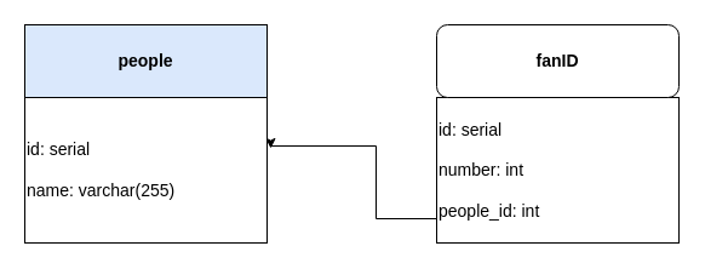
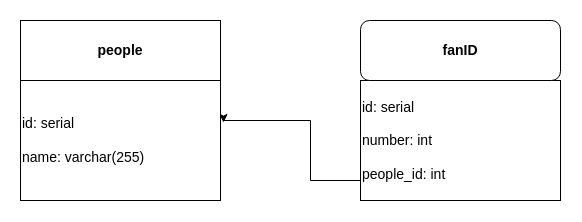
  <mxCell id="0" />
  <mxCell id="1" parent="0" />
  <mxCell id="2" value="" style="edgeStyle=orthogonalEdgeStyle;rounded=0;orthogonalLoop=1;jettySize=auto;html=1;exitX=0;exitY=0.65;exitDx=0;exitDy=0;exitPerimeter=0;entryX=1.015;entryY=0.35;entryDx=0;entryDy=0;entryPerimeter=0;" edge="1" parent="1" source="3" target="5"><mxGeometry relative="1" as="geometry"><mxPoint x="280" y="120" as="targetPoint" /><Array as="points"><mxPoint x="360" y="180" /><mxPoint x="310" y="180" /><mxPoint x="310" y="120" /><mxPoint x="223" y="120" /></Array></mxGeometry></mxCell>
  <mxCell id="3" value="&lt;font style=&quot;font-size: 14px&quot;&gt;id: serial&lt;br&gt;&lt;br&gt;number: int&lt;br&gt;&lt;br&gt;people_id: int&lt;br&gt;&lt;/font&gt;" style="rounded=0;whiteSpace=wrap;html=1;align=left;" vertex="1" parent="1"><mxGeometry x="360" y="80" width="200" height="120" as="geometry" /></mxCell>
  <mxCell id="4" value="&lt;b&gt;&lt;font style=&quot;font-size: 14px&quot;&gt;fanID&lt;/font&gt;&lt;/b&gt;" style="whiteSpace=wrap;html=1;rounded=1;" vertex="1" parent="1"><mxGeometry x="360" y="20" width="200" height="60" as="geometry" /></mxCell>
  <mxCell id="5" value="&lt;font style=&quot;font-size: 14px&quot;&gt;id: serial&lt;br&gt;&lt;br&gt;name: varchar(255)&lt;/font&gt;" style="rounded=0;whiteSpace=wrap;html=1;align=left;" vertex="1" parent="1"><mxGeometry x="20" y="80" width="200" height="120" as="geometry" /></mxCell>
- <mxCell id="6" value="&lt;font style=&quot;font-size: 14px&quot;&gt;&lt;b&gt;people&lt;/b&gt;&lt;/font&gt;" style="rounded=0;whiteSpace=wrap;html=1;fillColor=#dae8fc;" vertex="1" parent="1"><mxGeometry x="20" y="20" width="200" height="60" as="geometry" /></mxCell>
+ <mxCell id="6" value="&lt;font style=&quot;font-size: 14px&quot;&gt;&lt;b&gt;people&lt;/b&gt;&lt;/font&gt;" style="rounded=0;whiteSpace=wrap;html=1;" vertex="1" parent="1"><mxGeometry x="20" y="20" width="200" height="60" as="geometry" /></mxCell>
